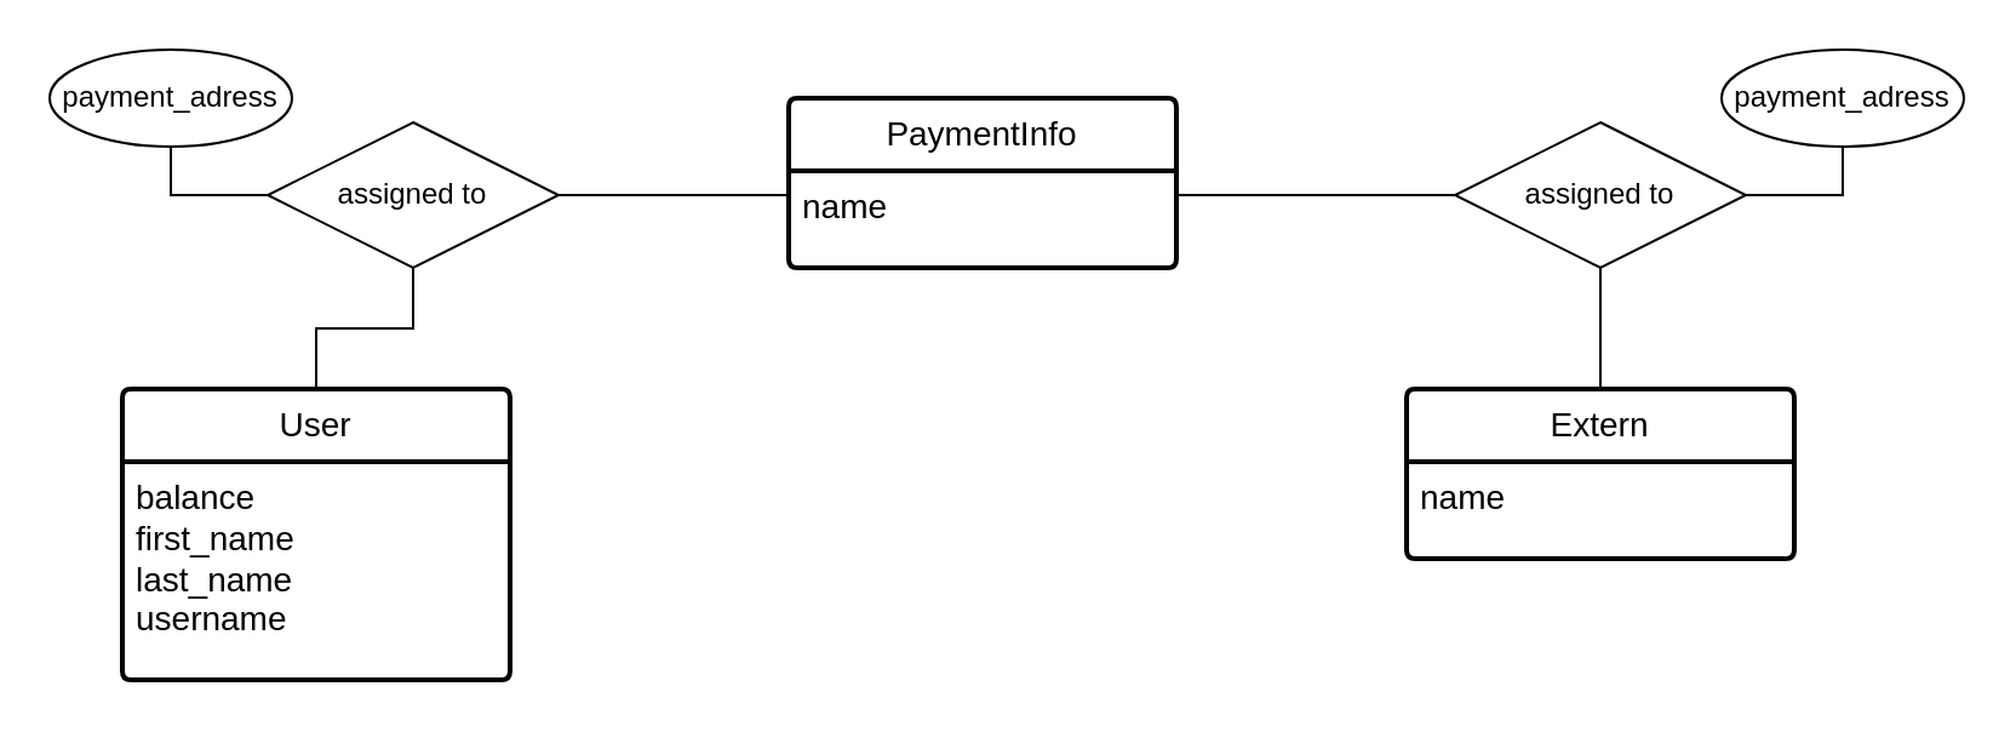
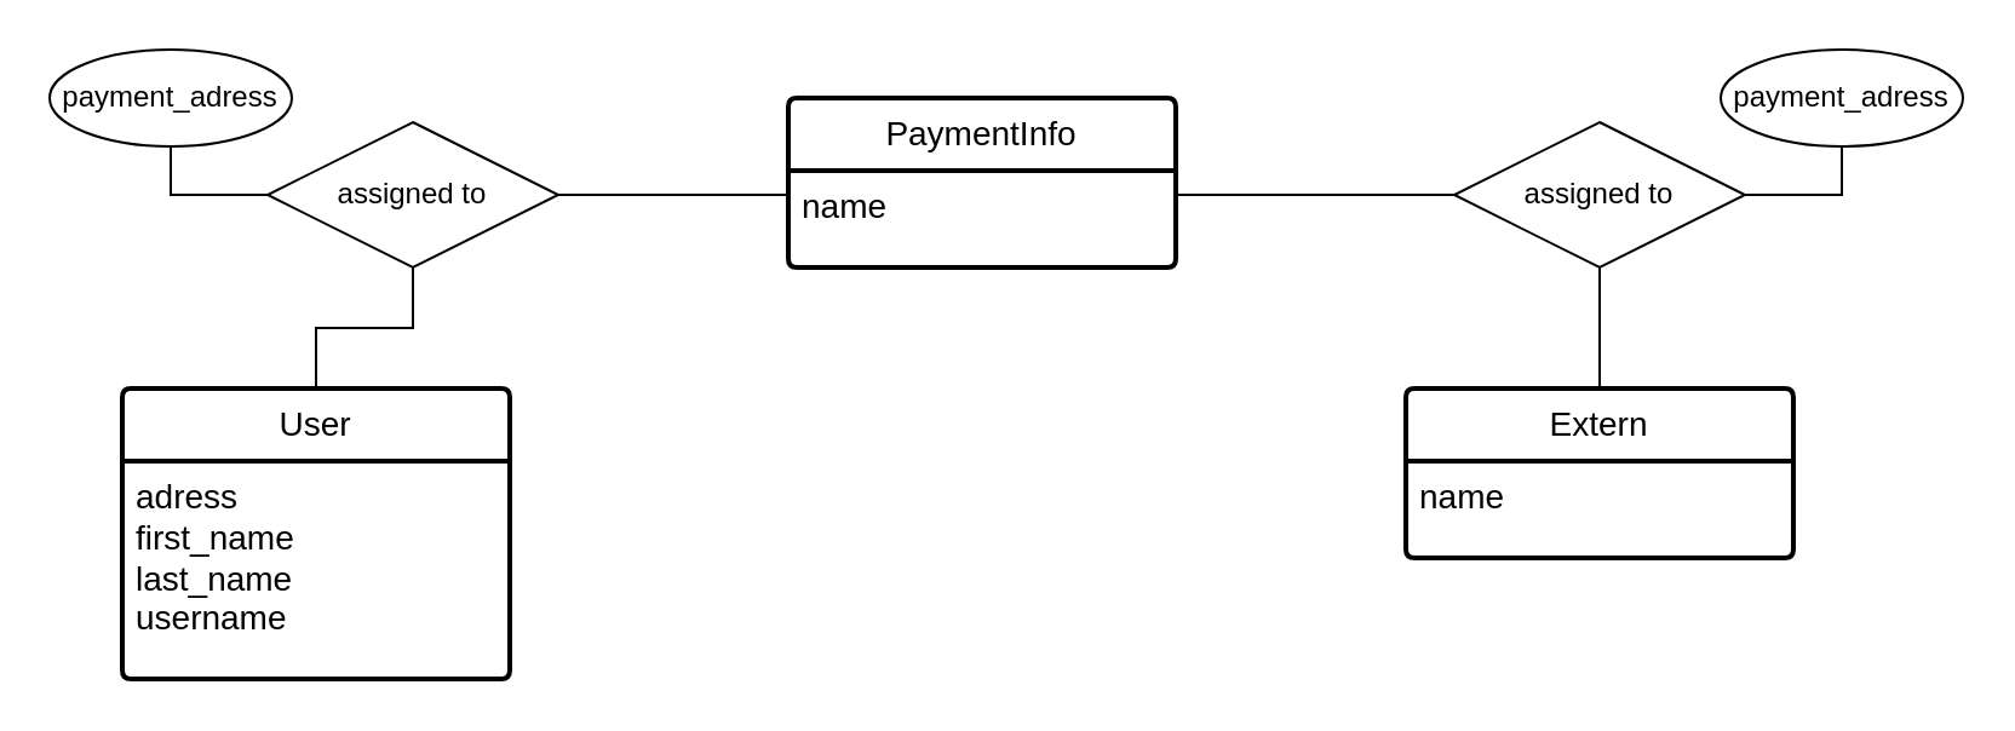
  <mxCell id="0" />
  <mxCell id="1" parent="0" />
  <mxCell id="2" value="User" style="swimlane;childLayout=stackLayout;horizontal=1;startSize=30;horizontalStack=0;rounded=1;fontSize=14;fontStyle=0;strokeWidth=2;resizeParent=0;resizeLast=1;shadow=0;dashed=0;align=center;arcSize=4;whiteSpace=wrap;html=1;" vertex="1" parent="1"><mxGeometry x="50" y="160" width="160" height="120" as="geometry" /></mxCell>
- <mxCell id="3" value="&lt;div&gt;&lt;font style=&quot;font-size: 14px;&quot;&gt;balance&lt;/font&gt;&lt;/div&gt;&lt;div&gt;&lt;font style=&quot;font-size: 14px;&quot;&gt;first_name&lt;/font&gt;&lt;/div&gt;&lt;div&gt;&lt;font style=&quot;font-size: 14px;&quot;&gt;last_name&lt;/font&gt;&lt;/div&gt;&lt;div&gt;&lt;font style=&quot;font-size: 14px;&quot;&gt;username&lt;/font&gt;&lt;/div&gt;" style="align=left;strokeColor=none;fillColor=none;spacingLeft=4;spacingRight=4;fontSize=12;verticalAlign=top;resizable=0;rotatable=0;part=1;html=1;whiteSpace=wrap;" vertex="1" parent="2"><mxGeometry y="30" width="160" height="90" as="geometry" /></mxCell>
+ <mxCell id="3" value="&lt;div&gt;&lt;font style=&quot;font-size: 14px;&quot;&gt;adress&lt;/font&gt;&lt;/div&gt;&lt;div&gt;&lt;font style=&quot;font-size: 14px;&quot;&gt;first_name&lt;/font&gt;&lt;/div&gt;&lt;div&gt;&lt;font style=&quot;font-size: 14px;&quot;&gt;last_name&lt;/font&gt;&lt;/div&gt;&lt;div&gt;&lt;font style=&quot;font-size: 14px;&quot;&gt;username&lt;/font&gt;&lt;/div&gt;" style="align=left;strokeColor=none;fillColor=none;spacingLeft=4;spacingRight=4;fontSize=12;verticalAlign=top;resizable=0;rotatable=0;part=1;html=1;whiteSpace=wrap;" vertex="1" parent="2"><mxGeometry y="30" width="160" height="90" as="geometry" /></mxCell>
  <mxCell id="4" value="Extern" style="swimlane;childLayout=stackLayout;horizontal=1;startSize=30;horizontalStack=0;rounded=1;fontSize=14;fontStyle=0;strokeWidth=2;resizeParent=0;resizeLast=1;shadow=0;dashed=0;align=center;arcSize=4;whiteSpace=wrap;html=1;" vertex="1" parent="1"><mxGeometry x="580" y="160" width="160" height="70" as="geometry" /></mxCell>
  <mxCell id="5" value="&lt;font style=&quot;font-size: 14px;&quot;&gt;name&lt;/font&gt;" style="align=left;strokeColor=none;fillColor=none;spacingLeft=4;spacingRight=4;fontSize=12;verticalAlign=top;resizable=0;rotatable=0;part=1;html=1;whiteSpace=wrap;" vertex="1" parent="4"><mxGeometry y="30" width="160" height="40" as="geometry" /></mxCell>
  <mxCell id="6" style="edgeStyle=orthogonalEdgeStyle;rounded=0;orthogonalLoop=1;jettySize=auto;html=1;entryX=0;entryY=0.5;entryDx=0;entryDy=0;endArrow=none;startFill=0;" edge="1" parent="1" source="7" target="15"><mxGeometry relative="1" as="geometry"><Array as="points"><mxPoint x="520" y="80" /><mxPoint x="520" y="80" /></Array></mxGeometry></mxCell>
  <mxCell id="7" value="PaymentInfo" style="swimlane;childLayout=stackLayout;horizontal=1;startSize=30;horizontalStack=0;rounded=1;fontSize=14;fontStyle=0;strokeWidth=2;resizeParent=0;resizeLast=1;shadow=0;dashed=0;align=center;arcSize=4;whiteSpace=wrap;html=1;" vertex="1" parent="1"><mxGeometry x="325" y="40" width="160" height="70" as="geometry" /></mxCell>
  <mxCell id="8" value="&lt;font style=&quot;font-size: 14px;&quot;&gt;name&lt;/font&gt;" style="align=left;strokeColor=none;fillColor=none;spacingLeft=4;spacingRight=4;fontSize=12;verticalAlign=top;resizable=0;rotatable=0;part=1;html=1;whiteSpace=wrap;" vertex="1" parent="7"><mxGeometry y="30" width="160" height="40" as="geometry" /></mxCell>
  <mxCell id="9" style="edgeStyle=orthogonalEdgeStyle;rounded=0;orthogonalLoop=1;jettySize=auto;html=1;entryX=1;entryY=1;entryDx=0;entryDy=0;endArrow=none;startFill=0;" edge="1" parent="1" source="12" target="13"><mxGeometry relative="1" as="geometry"><Array as="points"><mxPoint x="70" y="80" /><mxPoint x="70" y="54" /></Array></mxGeometry></mxCell>
  <mxCell id="10" value="" style="edgeStyle=orthogonalEdgeStyle;rounded=0;orthogonalLoop=1;jettySize=auto;html=1;entryX=0;entryY=0.25;entryDx=0;entryDy=0;endArrow=none;startFill=0;" edge="1" parent="1" source="12" target="8"><mxGeometry relative="1" as="geometry" /></mxCell>
  <mxCell id="11" style="edgeStyle=orthogonalEdgeStyle;rounded=0;orthogonalLoop=1;jettySize=auto;html=1;entryX=0.5;entryY=0;entryDx=0;entryDy=0;endArrow=none;startFill=0;" edge="1" parent="1" source="12" target="2"><mxGeometry relative="1" as="geometry" /></mxCell>
  <mxCell id="12" value="assigned to" style="shape=rhombus;perimeter=rhombusPerimeter;whiteSpace=wrap;html=1;align=center;" vertex="1" parent="1"><mxGeometry x="110" y="50" width="120" height="60" as="geometry" /></mxCell>
  <mxCell id="13" value="payment_adress" style="ellipse;whiteSpace=wrap;html=1;align=center;" vertex="1" parent="1"><mxGeometry x="20" y="20" width="100" height="40" as="geometry" /></mxCell>
  <mxCell id="14" style="edgeStyle=orthogonalEdgeStyle;rounded=0;orthogonalLoop=1;jettySize=auto;html=1;entryX=0.5;entryY=0;entryDx=0;entryDy=0;endArrow=none;startFill=0;" edge="1" parent="1" source="15" target="4"><mxGeometry relative="1" as="geometry" /></mxCell>
  <mxCell id="15" value="assigned to" style="shape=rhombus;perimeter=rhombusPerimeter;whiteSpace=wrap;html=1;align=center;" vertex="1" parent="1"><mxGeometry x="600" y="50" width="120" height="60" as="geometry" /></mxCell>
  <mxCell id="16" value="payment_adress" style="ellipse;whiteSpace=wrap;html=1;align=center;" vertex="1" parent="1"><mxGeometry x="710" y="20" width="100" height="40" as="geometry" /></mxCell>
  <mxCell id="17" style="edgeStyle=orthogonalEdgeStyle;rounded=0;orthogonalLoop=1;jettySize=auto;html=1;entryX=1;entryY=0.5;entryDx=0;entryDy=0;endArrow=none;startFill=0;" edge="1" parent="1" source="16" target="15"><mxGeometry relative="1" as="geometry" /></mxCell>
